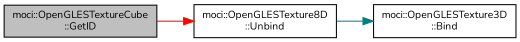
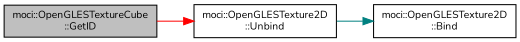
  digraph {
    fontname=Nunito
    rankdir=LR
    node [color=black fillcolor=white fontname=Nunito fontsize=10 shape=record style=filled]
    edge [fontname=Nunito fontsize=10 labelfontname=Helvetica labelfontsize=10 style=solid]
    n1 [fillcolor=grey75 fontcolor=black height=0.2 label="moci::OpenGLESTextureCube\l::GetID" width=0.4]
-   n2 [height=0.2 label="moci::OpenGLESTexture8D\l::Unbind" width=0.4]
-   n3 [height=0.2 label="moci::OpenGLESTexture3D\l::Bind" width=0.4]
+   n2 [height=0.2 label="moci::OpenGLESTexture2D\l::Unbind" width=0.4]
+   n3 [height=0.2 label="moci::OpenGLESTexture2D\l::Bind" width=0.4]
    n1 -> n2 [color=red]
    n2 -> n3 [color=teal]
  }
